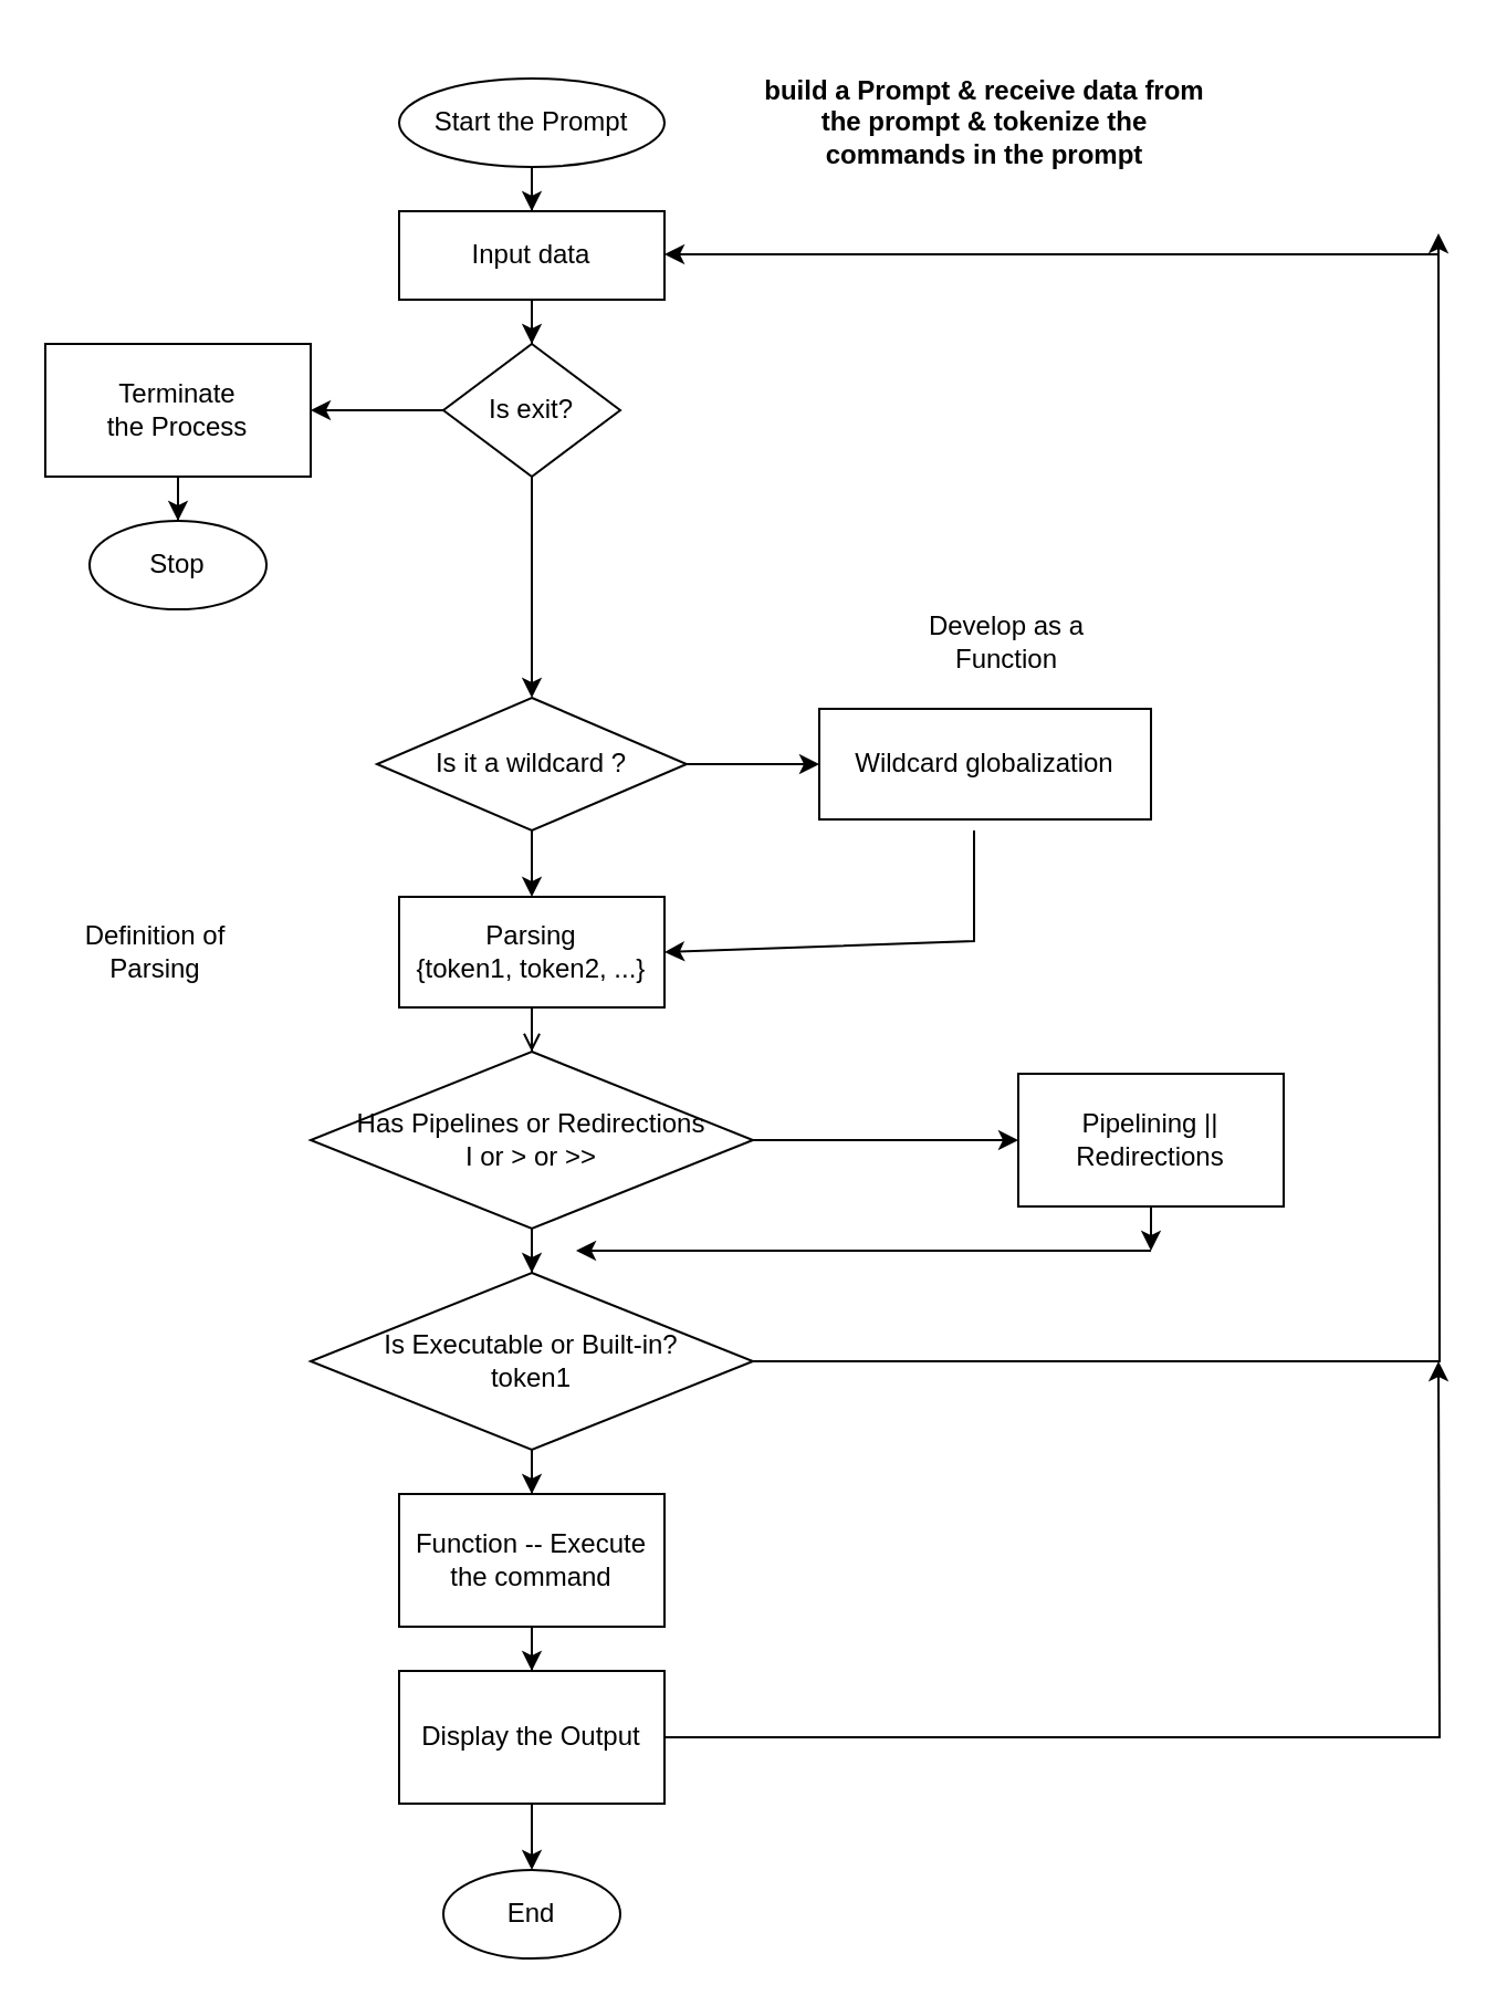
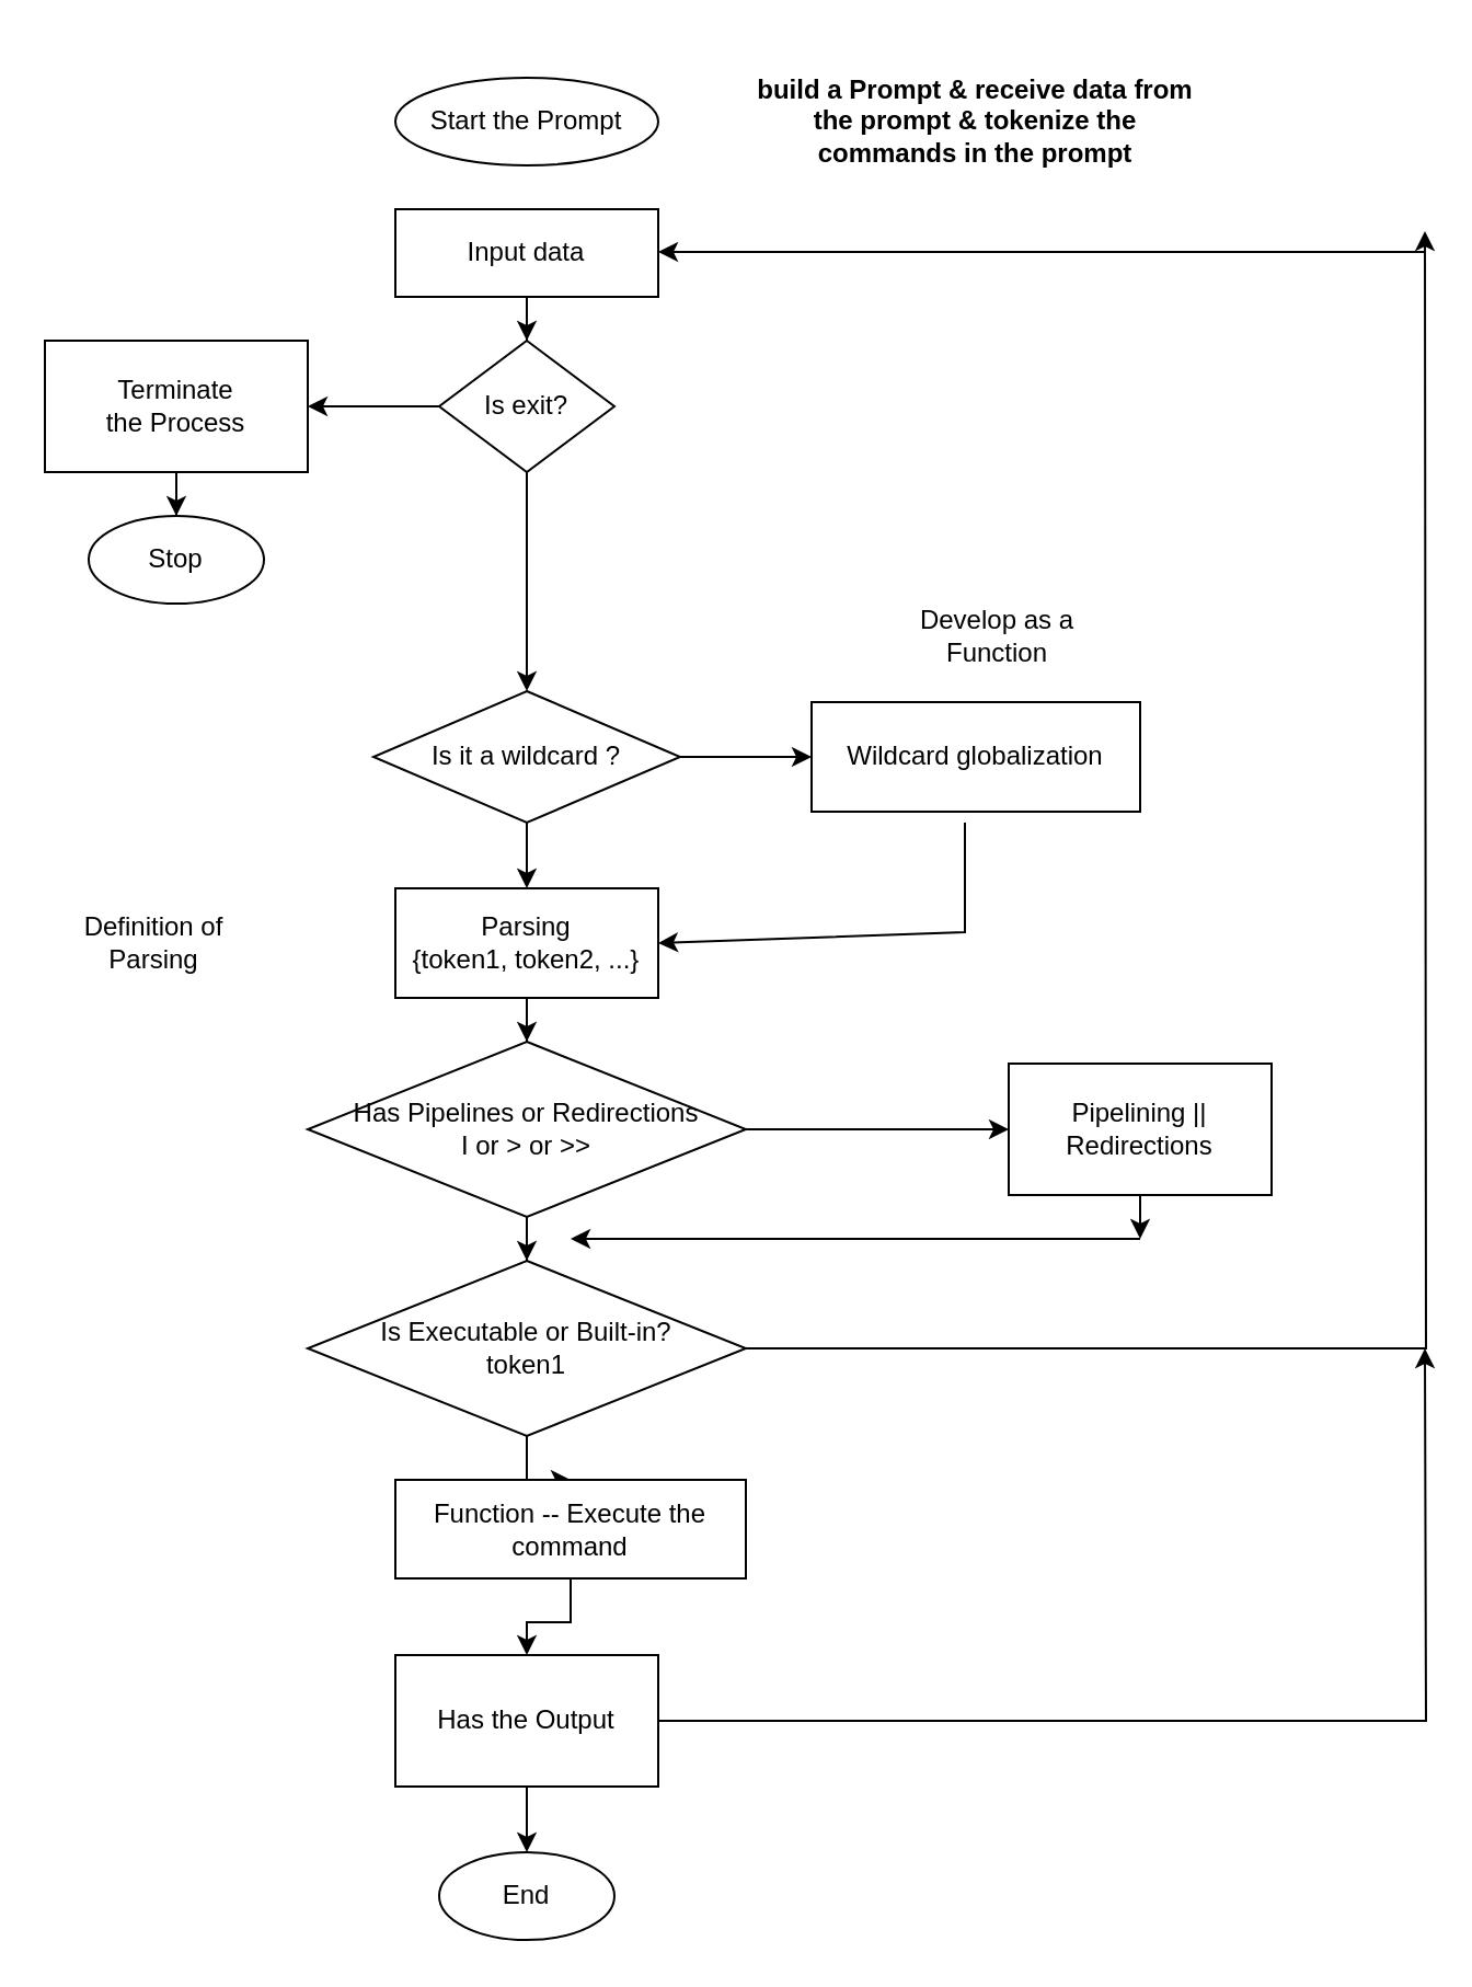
  <mxCell id="0" />
  <mxCell id="1" parent="0" />
- <mxCell id="2" value="" style="edgeStyle=orthogonalEdgeStyle;rounded=0;orthogonalLoop=1;jettySize=auto;html=1;" edge="1" parent="1" source="3" target="5"><mxGeometry relative="1" as="geometry" /></mxCell>
  <mxCell id="3" value="Start the Prompt" style="ellipse;whiteSpace=wrap;html=1;" vertex="1" parent="1"><mxGeometry x="180" y="35" width="120" height="40" as="geometry" /></mxCell>
  <mxCell id="4" value="" style="edgeStyle=orthogonalEdgeStyle;rounded=0;orthogonalLoop=1;jettySize=auto;html=1;" edge="1" parent="1" source="5" target="8"><mxGeometry relative="1" as="geometry" /></mxCell>
  <mxCell id="5" value="Input data" style="whiteSpace=wrap;html=1;" vertex="1" parent="1"><mxGeometry x="180" y="95" width="120" height="40" as="geometry" /></mxCell>
  <mxCell id="6" value="&lt;b&gt;&lt;font style=&quot;font-size: 12px;&quot;&gt;build a Prompt &amp;amp; receive data from the prompt &amp;amp; tokenize the commands in the prompt&lt;/font&gt;&lt;/b&gt;" style="text;html=1;strokeColor=none;fillColor=none;align=center;verticalAlign=middle;whiteSpace=wrap;rounded=0;" vertex="1" parent="1"><mxGeometry x="340" y="20" width="210" height="70" as="geometry" /></mxCell>
  <mxCell id="7" value="" style="edgeStyle=orthogonalEdgeStyle;rounded=0;orthogonalLoop=1;jettySize=auto;html=1;" edge="1" parent="1" source="8" target="10"><mxGeometry relative="1" as="geometry" /></mxCell>
  <mxCell id="8" value="Is exit?" style="rhombus;whiteSpace=wrap;html=1;" vertex="1" parent="1"><mxGeometry x="200" y="155" width="80" height="60" as="geometry" /></mxCell>
  <mxCell id="9" value="" style="edgeStyle=orthogonalEdgeStyle;rounded=0;orthogonalLoop=1;jettySize=auto;html=1;" edge="1" parent="1" source="10" target="11"><mxGeometry relative="1" as="geometry" /></mxCell>
  <mxCell id="10" value="Terminate&lt;br&gt;the Process" style="whiteSpace=wrap;html=1;" vertex="1" parent="1"><mxGeometry x="20" y="155" width="120" height="60" as="geometry" /></mxCell>
  <mxCell id="11" value="Stop" style="ellipse;whiteSpace=wrap;html=1;" vertex="1" parent="1"><mxGeometry x="40" y="235" width="80" height="40" as="geometry" /></mxCell>
  <mxCell id="12" value="" style="edgeStyle=orthogonalEdgeStyle;rounded=0;orthogonalLoop=1;jettySize=auto;html=1;" edge="1" parent="1" source="14" target="15"><mxGeometry relative="1" as="geometry" /></mxCell>
  <mxCell id="13" value="" style="edgeStyle=orthogonalEdgeStyle;rounded=0;orthogonalLoop=1;jettySize=auto;html=1;" edge="1" parent="1" source="14" target="18"><mxGeometry relative="1" as="geometry" /></mxCell>
  <mxCell id="14" value="Is it a wildcard ?" style="rhombus;whiteSpace=wrap;html=1;" vertex="1" parent="1"><mxGeometry x="170" y="315" width="140" height="60" as="geometry" /></mxCell>
  <mxCell id="15" value="Wildcard globalization" style="whiteSpace=wrap;html=1;" vertex="1" parent="1"><mxGeometry x="370" y="320" width="150" height="50" as="geometry" /></mxCell>
  <mxCell id="16" value="Develop as a Function" style="text;html=1;strokeColor=none;fillColor=none;align=center;verticalAlign=middle;whiteSpace=wrap;rounded=0;" vertex="1" parent="1"><mxGeometry x="410" y="275" width="90" height="30" as="geometry" /></mxCell>
- <mxCell id="17" value="" style="edgeStyle=orthogonalEdgeStyle;rounded=0;orthogonalLoop=1;jettySize=auto;html=1;endArrow=open;" edge="1" parent="1" source="18" target="22"><mxGeometry relative="1" as="geometry" /></mxCell>
+ <mxCell id="17" value="" style="edgeStyle=orthogonalEdgeStyle;rounded=0;orthogonalLoop=1;jettySize=auto;html=1;" edge="1" parent="1" source="18" target="22"><mxGeometry relative="1" as="geometry" /></mxCell>
  <mxCell id="18" value="Parsing&lt;br&gt;{token1, token2, ...}" style="whiteSpace=wrap;html=1;" vertex="1" parent="1"><mxGeometry x="180" y="405" width="120" height="50" as="geometry" /></mxCell>
  <mxCell id="19" value="" style="endArrow=classic;html=1;rounded=0;entryX=1;entryY=0.5;entryDx=0;entryDy=0;" edge="1" parent="1" target="18"><mxGeometry width="50" height="50" relative="1" as="geometry"><mxPoint x="440" y="375" as="sourcePoint" /><mxPoint x="460" y="315" as="targetPoint" /><Array as="points"><mxPoint x="440" y="425" /></Array></mxGeometry></mxCell>
  <mxCell id="20" value="" style="edgeStyle=orthogonalEdgeStyle;rounded=0;orthogonalLoop=1;jettySize=auto;html=1;" edge="1" parent="1" source="22" target="23"><mxGeometry relative="1" as="geometry" /></mxCell>
  <mxCell id="21" value="" style="edgeStyle=orthogonalEdgeStyle;rounded=0;orthogonalLoop=1;jettySize=auto;html=1;" edge="1" parent="1" source="22" target="26"><mxGeometry relative="1" as="geometry" /></mxCell>
  <mxCell id="22" value="Has Pipelines or Redirections&lt;br&gt;I or &amp;gt; or &amp;gt;&amp;gt;" style="rhombus;whiteSpace=wrap;html=1;" vertex="1" parent="1"><mxGeometry x="140" y="475" width="200" height="80" as="geometry" /></mxCell>
  <mxCell id="23" value="Pipelining || Redirections" style="whiteSpace=wrap;html=1;" vertex="1" parent="1"><mxGeometry x="460" y="485" width="120" height="60" as="geometry" /></mxCell>
  <mxCell id="24" value="" style="edgeStyle=orthogonalEdgeStyle;rounded=0;orthogonalLoop=1;jettySize=auto;html=1;" edge="1" parent="1" source="26" target="28"><mxGeometry relative="1" as="geometry" /></mxCell>
  <mxCell id="25" style="edgeStyle=orthogonalEdgeStyle;rounded=0;orthogonalLoop=1;jettySize=auto;html=1;" edge="1" parent="1" source="26"><mxGeometry relative="1" as="geometry"><mxPoint x="650" y="105" as="targetPoint" /></mxGeometry></mxCell>
  <mxCell id="26" value="Is Executable or Built-in?&lt;br&gt;token1" style="rhombus;whiteSpace=wrap;html=1;" vertex="1" parent="1"><mxGeometry x="140" y="575" width="200" height="80" as="geometry" /></mxCell>
  <mxCell id="27" value="" style="edgeStyle=orthogonalEdgeStyle;rounded=0;orthogonalLoop=1;jettySize=auto;html=1;" edge="1" parent="1" source="28" target="32"><mxGeometry relative="1" as="geometry" /></mxCell>
- <mxCell id="28" value="Function -- Execute the command" style="whiteSpace=wrap;html=1;" vertex="1" parent="1"><mxGeometry x="180" y="675" width="120" height="60" as="geometry" /></mxCell>
+ <mxCell id="28" value="Function -- Execute the command" style="whiteSpace=wrap;html=1;" vertex="1" parent="1"><mxGeometry x="180" y="675" width="160" height="45" as="geometry" /></mxCell>
  <mxCell id="29" value="" style="endArrow=classic;html=1;rounded=0;entryX=1;entryY=0.5;entryDx=0;entryDy=0;" edge="1" parent="1"><mxGeometry width="50" height="50" relative="1" as="geometry"><mxPoint x="650" y="114.5" as="sourcePoint" /><mxPoint x="300" y="114.5" as="targetPoint" /></mxGeometry></mxCell>
  <mxCell id="30" value="" style="edgeStyle=orthogonalEdgeStyle;rounded=0;orthogonalLoop=1;jettySize=auto;html=1;" edge="1" parent="1" source="32" target="33"><mxGeometry relative="1" as="geometry" /></mxCell>
  <mxCell id="31" style="edgeStyle=orthogonalEdgeStyle;rounded=0;orthogonalLoop=1;jettySize=auto;html=1;fontSize=12;" edge="1" parent="1" source="32"><mxGeometry relative="1" as="geometry"><mxPoint x="650" y="615" as="targetPoint" /></mxGeometry></mxCell>
- <mxCell id="32" value="Display the Output" style="whiteSpace=wrap;html=1;" vertex="1" parent="1"><mxGeometry x="180" y="755" width="120" height="60" as="geometry" /></mxCell>
+ <mxCell id="32" value="Has the Output" style="whiteSpace=wrap;html=1;" vertex="1" parent="1"><mxGeometry x="180" y="755" width="120" height="60" as="geometry" /></mxCell>
  <mxCell id="33" value="End" style="ellipse;whiteSpace=wrap;html=1;" vertex="1" parent="1"><mxGeometry x="200" y="845" width="80" height="40" as="geometry" /></mxCell>
  <mxCell id="34" value="" style="endArrow=classic;html=1;rounded=0;" edge="1" parent="1"><mxGeometry width="50" height="50" relative="1" as="geometry"><mxPoint x="520" y="565" as="sourcePoint" /><mxPoint x="260" y="565" as="targetPoint" /></mxGeometry></mxCell>
  <mxCell id="35" value="" style="endArrow=classic;html=1;rounded=0;fontSize=12;exitX=0.5;exitY=1;exitDx=0;exitDy=0;" edge="1" parent="1" source="23"><mxGeometry width="50" height="50" relative="1" as="geometry"><mxPoint x="540" y="570" as="sourcePoint" /><mxPoint x="520" y="565" as="targetPoint" /></mxGeometry></mxCell>
  <mxCell id="36" value="" style="edgeStyle=orthogonalEdgeStyle;rounded=0;orthogonalLoop=1;jettySize=auto;html=1;fontSize=12;exitX=0.5;exitY=1;exitDx=0;exitDy=0;" edge="1" parent="1" source="8"><mxGeometry relative="1" as="geometry"><mxPoint x="240" y="295" as="sourcePoint" /><mxPoint x="240" y="315" as="targetPoint" /></mxGeometry></mxCell>
  <mxCell id="37" value="Definition of Parsing" style="text;html=1;strokeColor=none;fillColor=none;align=center;verticalAlign=middle;whiteSpace=wrap;rounded=0;fontSize=12;" vertex="1" parent="1"><mxGeometry x="20" y="415" width="100" height="30" as="geometry" /></mxCell>
